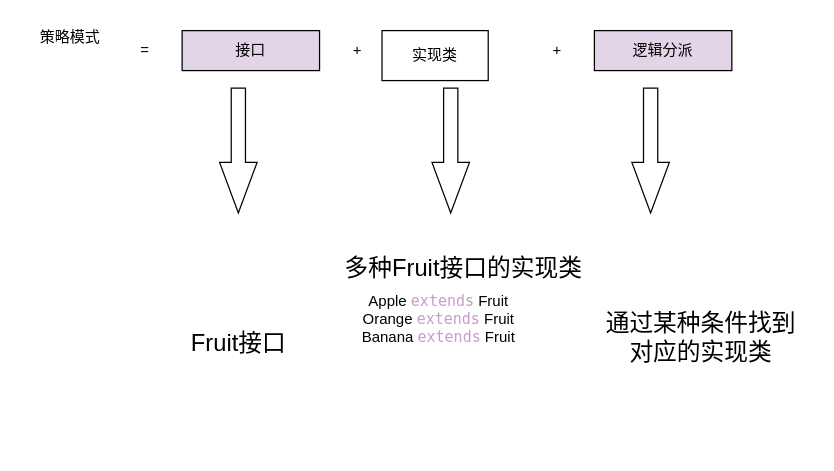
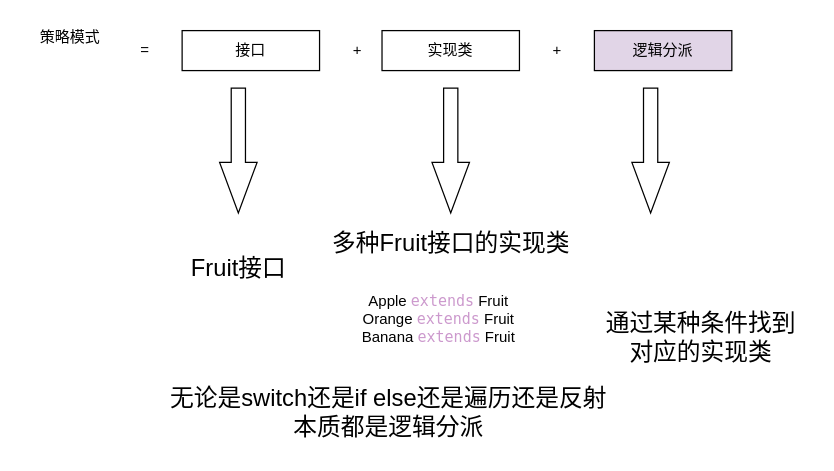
  <mxCell id="0" />
  <mxCell id="1" parent="0" />
  <mxCell id="2" value="" style="html=1;shadow=0;align=center;verticalAlign=middle;shape=mxgraph.arrows2.arrow;dy=0.62;dx=40.55;direction=south;notch=0;strokeWidth=1;flipH=0;labelBackgroundColor=none;labelBorderColor=none;sketch=0;fillColor=#FFFFFF;" vertex="1" parent="1"><mxGeometry x="175" y="70" width="30" height="100" as="geometry" /></mxCell>
  <mxCell id="3" value="策略模式" style="text;html=1;align=center;verticalAlign=middle;resizable=0;points=[];autosize=1;strokeWidth=15;" vertex="1" parent="1"><mxGeometry x="20" y="20" width="70" height="20" as="geometry" /></mxCell>
  <mxCell id="4" value="=" style="text;html=1;align=center;verticalAlign=middle;resizable=0;points=[];autosize=1;" vertex="1" parent="1"><mxGeometry x="105" y="30" width="20" height="20" as="geometry" /></mxCell>
- <mxCell id="5" value="接口" style="whiteSpace=wrap;html=1;fillColor=#e1d5e7;" vertex="1" parent="1"><mxGeometry x="145" y="24" width="110" height="32" as="geometry" /></mxCell>
+ <mxCell id="5" value="接口" style="whiteSpace=wrap;html=1;" vertex="1" parent="1"><mxGeometry x="145" y="24" width="110" height="32" as="geometry" /></mxCell>
  <mxCell id="6" value="+" style="text;html=1;align=center;verticalAlign=middle;resizable=0;points=[];autosize=1;" vertex="1" parent="1"><mxGeometry x="275" y="30" width="20" height="20" as="geometry" /></mxCell>
- <mxCell id="7" value="实现类" style="whiteSpace=wrap;html=1;" vertex="1" parent="1"><mxGeometry x="305" y="24" width="85" height="40" as="geometry" /></mxCell>
+ <mxCell id="7" value="实现类" style="whiteSpace=wrap;html=1;" vertex="1" parent="1"><mxGeometry x="305" y="24" width="110" height="32" as="geometry" /></mxCell>
  <mxCell id="8" value="+" style="text;html=1;align=center;verticalAlign=middle;resizable=0;points=[];autosize=1;" vertex="1" parent="1"><mxGeometry x="435" y="30" width="20" height="20" as="geometry" /></mxCell>
  <mxCell id="9" value="逻辑分派" style="whiteSpace=wrap;html=1;fillColor=#e1d5e7;" vertex="1" parent="1"><mxGeometry x="475" y="24" width="110" height="32" as="geometry" /></mxCell>
- <mxCell id="10" value="Fruit接口" style="text;html=1;align=center;verticalAlign=middle;resizable=0;points=[];autosize=1;fontSize=19;" vertex="1" parent="1"><mxGeometry x="145" y="260" width="90" height="30" as="geometry" /></mxCell>
- <mxCell id="11" value="多种Fruit接口的实现类" style="text;html=1;align=center;verticalAlign=middle;resizable=0;points=[];autosize=1;fontSize=19;" vertex="1" parent="1"><mxGeometry x="265" y="200" width="210" height="30" as="geometry" /></mxCell>
+ <mxCell id="10" value="Fruit接口" style="text;html=1;align=center;verticalAlign=middle;resizable=0;points=[];autosize=1;fontSize=19;" vertex="1" parent="1"><mxGeometry x="145" y="200" width="90" height="30" as="geometry" /></mxCell>
+ <mxCell id="11" value="多种Fruit接口的实现类" style="text;html=1;align=center;verticalAlign=middle;resizable=0;points=[];autosize=1;fontSize=19;" vertex="1" parent="1"><mxGeometry x="255" y="180" width="210" height="30" as="geometry" /></mxCell>
  <mxCell id="12" value="通过某种条件找到&lt;br&gt;对应的实现类" style="text;html=1;align=center;verticalAlign=middle;resizable=0;points=[];autosize=1;fontSize=19;" vertex="1" parent="1"><mxGeometry x="475" y="245" width="170" height="50" as="geometry" /></mxCell>
+ <mxCell id="13" value="无论是switch还是if else还是遍历还是反射&lt;br&gt;本质都是逻辑分派" style="text;html=1;align=center;verticalAlign=middle;resizable=0;points=[];autosize=1;fontSize=19;" vertex="1" parent="1"><mxGeometry x="125" y="305" width="370" height="50" as="geometry" /></mxCell>
  <mxCell id="14" value="" style="html=1;shadow=0;align=center;verticalAlign=middle;shape=mxgraph.arrows2.arrow;dy=0.62;dx=40.55;direction=south;notch=0;strokeWidth=1;flipH=0;labelBackgroundColor=none;labelBorderColor=none;sketch=0;fillColor=#FFFFFF;" vertex="1" parent="1"><mxGeometry x="345" y="70" width="30" height="100" as="geometry" /></mxCell>
  <mxCell id="15" value="" style="html=1;shadow=0;align=center;verticalAlign=middle;shape=mxgraph.arrows2.arrow;dy=0.62;dx=40.55;direction=south;notch=0;strokeWidth=1;flipH=0;labelBackgroundColor=none;labelBorderColor=none;sketch=0;fillColor=#FFFFFF;" vertex="1" parent="1"><mxGeometry x="505" y="70" width="30" height="100" as="geometry" /></mxCell>
  <mxCell id="16" value="Apple&amp;nbsp;&lt;span style=&quot;color: rgb(204 , 153 , 205) ; background-color: transparent ; font-family: &amp;#34;consolas&amp;#34; , &amp;#34;monaco&amp;#34; , &amp;#34;andale mono&amp;#34; , &amp;#34;ubuntu mono&amp;#34; , monospace ; font-size: 1em ; word-spacing: normal ; text-align: left&quot;&gt;extends&lt;/span&gt;&lt;span&gt;&amp;nbsp;Fruit&lt;/span&gt;&lt;br&gt;Orange&amp;nbsp;&lt;span style=&quot;color: rgb(204 , 153 , 205) ; background-color: transparent ; font-family: &amp;#34;consolas&amp;#34; , &amp;#34;monaco&amp;#34; , &amp;#34;andale mono&amp;#34; , &amp;#34;ubuntu mono&amp;#34; , monospace ; font-size: 1em ; word-spacing: normal ; text-align: left&quot;&gt;extends&lt;/span&gt;&lt;span&gt;&amp;nbsp;Fruit&lt;/span&gt;&lt;br&gt;Banana&amp;nbsp;&lt;span style=&quot;color: rgb(204 , 153 , 205) ; background-color: transparent ; font-family: &amp;#34;consolas&amp;#34; , &amp;#34;monaco&amp;#34; , &amp;#34;andale mono&amp;#34; , &amp;#34;ubuntu mono&amp;#34; , monospace ; font-size: 1em ; word-spacing: normal ; text-align: left&quot;&gt;extends&lt;/span&gt;&lt;span&gt;&amp;nbsp;Fruit&lt;/span&gt;" style="text;html=1;align=center;verticalAlign=middle;resizable=0;points=[];autosize=1;" vertex="1" parent="1"><mxGeometry x="270" y="230" width="160" height="50" as="geometry" /></mxCell>
